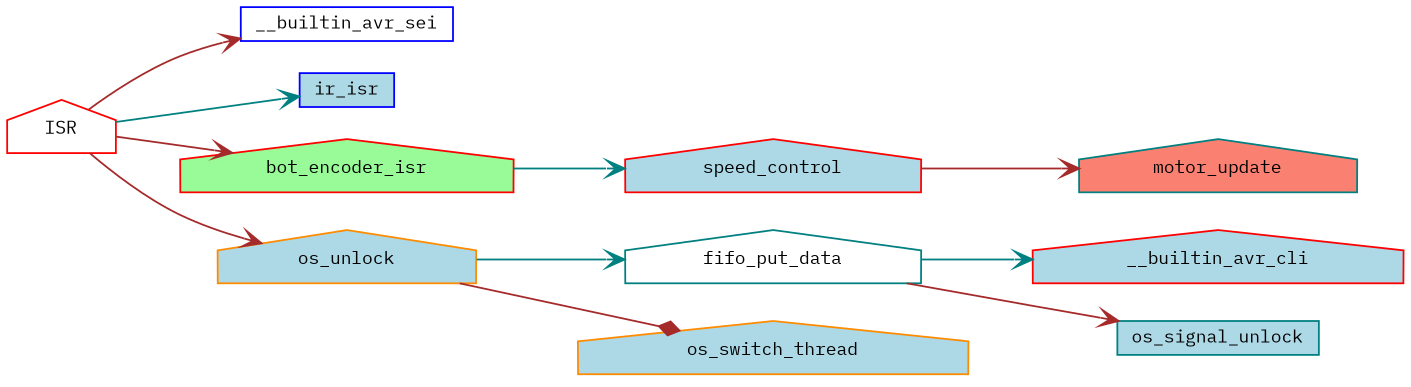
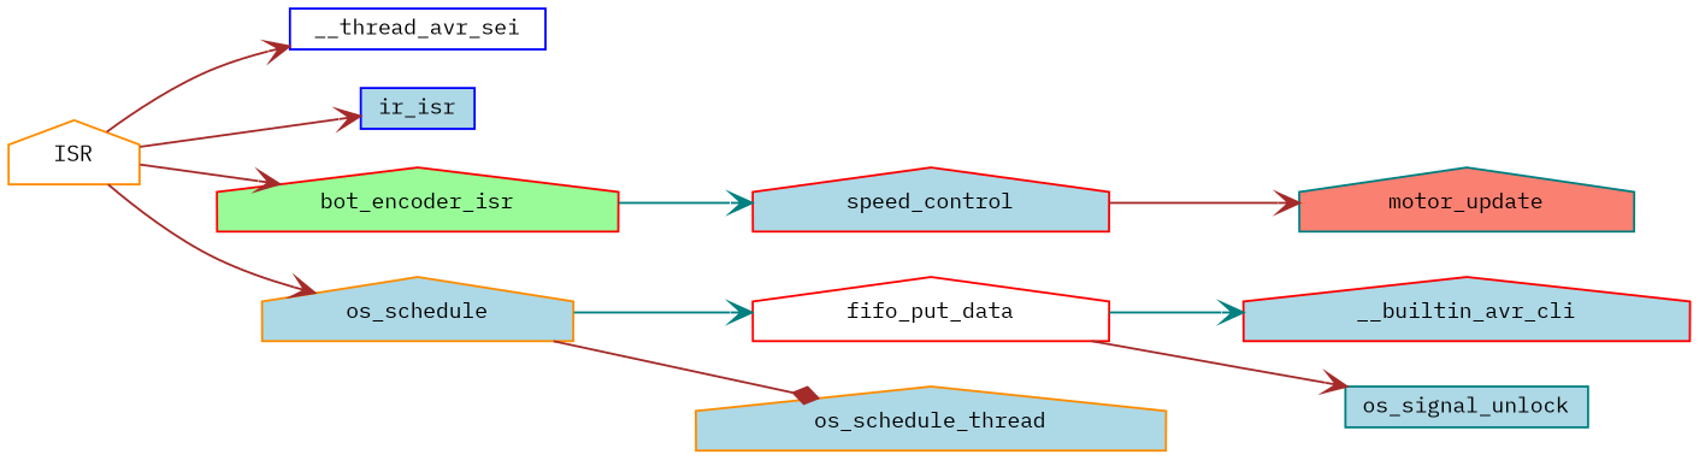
  digraph {
    fontname="IBM Plex Mono"
    rankdir=LR
    node [color=red fillcolor=lightblue fontname="IBM Plex Mono" fontsize=10 shape=house style=filled]
    edge [arrowhead=vee color=brown fontname="IBM Plex Mono" fontsize=10 labelfontname=Helvetica labelfontsize=10 style=solid]
-   n1 [fillcolor=white fontcolor=black height=0.2 label=ISR width=0.4]
-   n2 [color=blue fillcolor=white height=0.2 label=__builtin_avr_sei shape=box width=0.4]
+   n1 [color=darkorange fillcolor=white fontcolor=black height=0.2 label=ISR width=0.4]
+   n2 [color=blue fillcolor=white height=0.2 label=__thread_avr_sei shape=box width=0.4]
    n3 [color=blue height=0.2 label=ir_isr shape=box width=0.4]
    n4 [fillcolor=palegreen height=0.2 label=bot_encoder_isr width=0.4]
-   n5 [color=darkorange height=0.2 label=os_unlock width=0.4]
+   n5 [color=darkorange height=0.2 label=os_schedule width=0.4]
    n6 [height=0.2 label=speed_control width=0.4]
    n7 [height=0.2 label=__builtin_avr_cli width=0.4]
-   n8 [color=teal fillcolor=white height=0.2 label=fifo_put_data width=0.4]
-   n9 [color=darkorange height=0.2 label=os_switch_thread width=0.4]
+   n8 [fillcolor=white height=0.2 label=fifo_put_data width=0.4]
+   n9 [color=darkorange height=0.2 label=os_schedule_thread width=0.4]
    n10 [color=teal fillcolor=salmon height=0.2 label=motor_update width=0.4]
    n11 [color=teal height=0.2 label=os_signal_unlock shape=box width=0.4]
    n1 -> n2
-   n1 -> n3 [color=teal]
+   n1 -> n3
    n1 -> n4
    n1 -> n5
    n4 -> n6 [color=teal]
    n5 -> n8 [color=teal]
    n5 -> n9 [arrowhead=diamond]
    n6 -> n10
    n8 -> n7 [color=teal]
    n8 -> n11
  }
